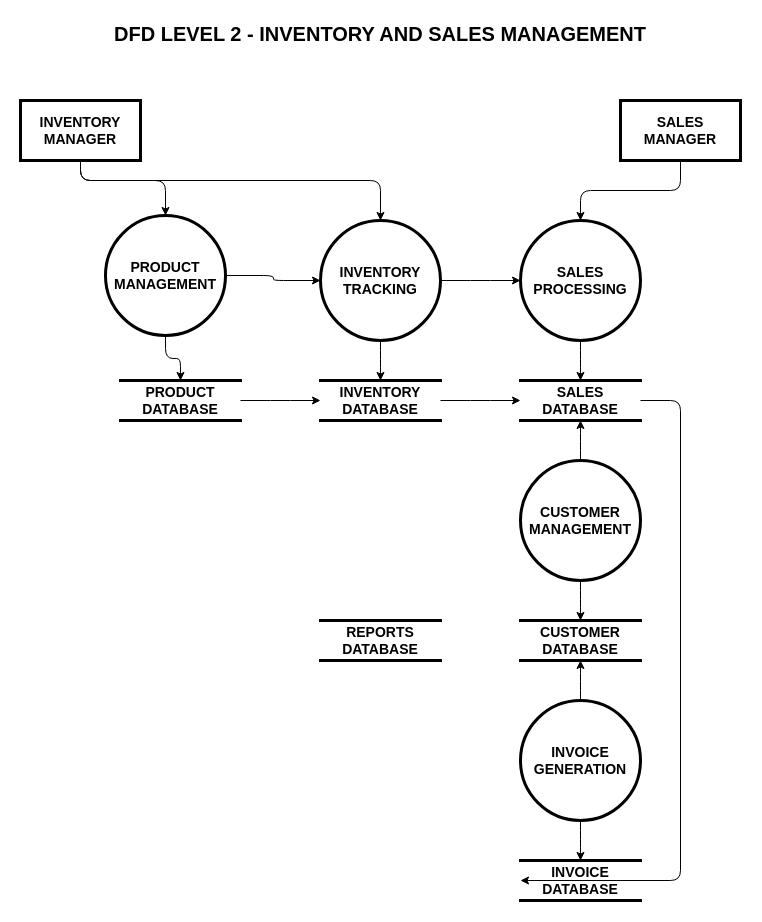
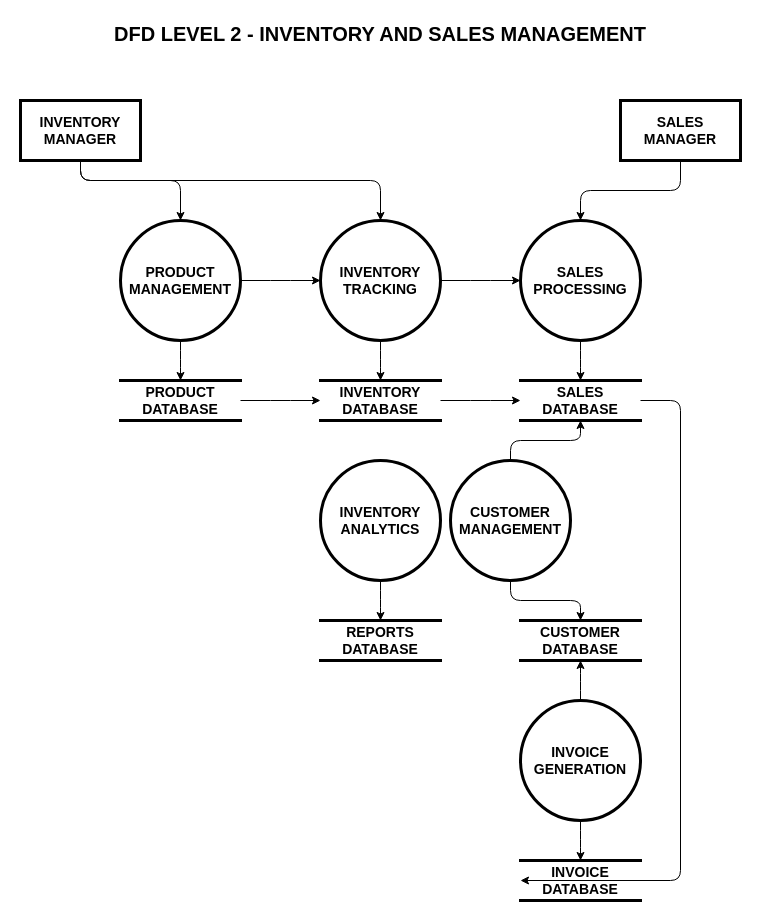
  <mxCell id="0" />
  <mxCell id="1" parent="0" />
  <mxCell id="2" value="INVENTORY&#10;MANAGER" style="whiteSpace=wrap;align=center;verticalAlign=middle;fontStyle=1;strokeWidth=3;fillColor=#FFFFFF;fontSize=14;" parent="1" vertex="1"><mxGeometry x="20" y="100" width="120" height="60" as="geometry" /></mxCell>
  <mxCell id="3" value="SALES&#10;MANAGER" style="whiteSpace=wrap;align=center;verticalAlign=middle;fontStyle=1;strokeWidth=3;fillColor=#FFFFFF;fontSize=14;" parent="1" vertex="1"><mxGeometry x="620" y="100" width="120" height="60" as="geometry" /></mxCell>
- <mxCell id="4" value="PRODUCT&#10;MANAGEMENT" style="ellipse;whiteSpace=wrap;html=1;aspect=fixed;fontSize=14;fontStyle=1;strokeWidth=3;fillColor=#FFFFFF" parent="1" vertex="1"><mxGeometry x="105" y="215" width="120" height="120" as="geometry" /></mxCell>
+ <mxCell id="4" value="PRODUCT&#10;MANAGEMENT" style="ellipse;whiteSpace=wrap;html=1;aspect=fixed;fontSize=14;fontStyle=1;strokeWidth=3;fillColor=#FFFFFF" parent="1" vertex="1"><mxGeometry x="120" y="220" width="120" height="120" as="geometry" /></mxCell>
  <mxCell id="5" value="INVENTORY&#10;TRACKING" style="ellipse;whiteSpace=wrap;html=1;aspect=fixed;fontSize=14;fontStyle=1;strokeWidth=3;fillColor=#FFFFFF" parent="1" vertex="1"><mxGeometry x="320" y="220" width="120" height="120" as="geometry" /></mxCell>
  <mxCell id="6" value="SALES&#10;PROCESSING" style="ellipse;whiteSpace=wrap;html=1;aspect=fixed;fontSize=14;fontStyle=1;strokeWidth=3;fillColor=#FFFFFF" parent="1" vertex="1"><mxGeometry x="520" y="220" width="120" height="120" as="geometry" /></mxCell>
  <mxCell id="7" value="PRODUCT&#10;DATABASE" style="shape=partialRectangle;whiteSpace=wrap;html=1;left=0;right=0;fillColor=none;fontSize=14;fontStyle=1;strokeWidth=3;" parent="1" vertex="1"><mxGeometry x="120" y="380" width="120" height="40" as="geometry" /></mxCell>
  <mxCell id="8" value="INVENTORY&#10;DATABASE" style="shape=partialRectangle;whiteSpace=wrap;html=1;left=0;right=0;fillColor=none;fontSize=14;fontStyle=1;strokeWidth=3;" parent="1" vertex="1"><mxGeometry x="320" y="380" width="120" height="40" as="geometry" /></mxCell>
  <mxCell id="9" value="SALES&#10;DATABASE" style="shape=partialRectangle;whiteSpace=wrap;html=1;left=0;right=0;fillColor=none;fontSize=14;fontStyle=1;strokeWidth=3;" parent="1" vertex="1"><mxGeometry x="520" y="380" width="120" height="40" as="geometry" /></mxCell>
- <mxCell id="11" value="CUSTOMER&#10;MANAGEMENT" style="ellipse;whiteSpace=wrap;html=1;aspect=fixed;fontSize=14;fontStyle=1;strokeWidth=3;fillColor=#FFFFFF" parent="1" vertex="1"><mxGeometry x="520" y="460" width="120" height="120" as="geometry" /></mxCell>
+ <mxCell id="10" value="INVENTORY&#10;ANALYTICS" style="ellipse;whiteSpace=wrap;html=1;aspect=fixed;fontSize=14;fontStyle=1;strokeWidth=3;fillColor=#FFFFFF" parent="1" vertex="1"><mxGeometry x="320" y="460" width="120" height="120" as="geometry" /></mxCell>
+ <mxCell id="11" value="CUSTOMER&#10;MANAGEMENT" style="ellipse;whiteSpace=wrap;html=1;aspect=fixed;fontSize=14;fontStyle=1;strokeWidth=3;fillColor=#FFFFFF" parent="1" vertex="1"><mxGeometry x="450" y="460" width="120" height="120" as="geometry" /></mxCell>
  <mxCell id="12" value="REPORTS&#10;DATABASE" style="shape=partialRectangle;whiteSpace=wrap;html=1;left=0;right=0;fillColor=none;fontSize=14;fontStyle=1;strokeWidth=3;" parent="1" vertex="1"><mxGeometry x="320" y="620" width="120" height="40" as="geometry" /></mxCell>
  <mxCell id="13" value="CUSTOMER&#10;DATABASE" style="shape=partialRectangle;whiteSpace=wrap;html=1;left=0;right=0;fillColor=none;fontSize=14;fontStyle=1;strokeWidth=3;" parent="1" vertex="1"><mxGeometry x="520" y="620" width="120" height="40" as="geometry" /></mxCell>
  <mxCell id="14" value="INVOICE&#10;GENERATION" style="ellipse;whiteSpace=wrap;html=1;aspect=fixed;fontSize=14;fontStyle=1;strokeWidth=3;fillColor=#FFFFFF" parent="1" vertex="1"><mxGeometry x="520" y="700" width="120" height="120" as="geometry" /></mxCell>
  <mxCell id="15" value="INVOICE&#10;DATABASE" style="shape=partialRectangle;whiteSpace=wrap;html=1;left=0;right=0;fillColor=none;fontSize=14;fontStyle=1;strokeWidth=3;" parent="1" vertex="1"><mxGeometry x="520" y="860" width="120" height="40" as="geometry" /></mxCell>
  <mxCell id="16" value="" style="edgeStyle=elbowEdgeStyle;elbow=vertical;exitX=0.5;exitY=1;exitPerimeter=0;entryX=0.5;entryY=0;entryPerimeter=0;fontStyle=1;strokeColor=#000000;strokeWidth=1;html=1;" parent="1" source="2" target="4" edge="1"><mxGeometry width="100" height="100" as="geometry"><mxPoint x="80" y="160" as="sourcePoint" /><mxPoint x="180" y="60" as="targetPoint" /><Array as="points"><mxPoint x="80" y="180" /></Array></mxGeometry></mxCell>
  <mxCell id="17" value="" style="edgeStyle=elbowEdgeStyle;elbow=vertical;exitX=0.5;exitY=1;exitPerimeter=0;entryX=0.5;entryY=0;entryPerimeter=0;fontStyle=1;strokeColor=#000000;strokeWidth=1;html=1;" parent="1" source="2" target="5" edge="1"><mxGeometry width="100" height="100" as="geometry"><mxPoint x="80" y="160" as="sourcePoint" /><mxPoint x="180" y="220" as="targetPoint" /><Array as="points"><mxPoint x="220" y="180" /></Array></mxGeometry></mxCell>
  <mxCell id="18" value="" style="edgeStyle=elbowEdgeStyle;elbow=vertical;exitX=0.5;exitY=1;exitPerimeter=0;entryX=0.5;entryY=0;entryPerimeter=0;fontStyle=1;strokeColor=#000000;strokeWidth=1;html=1;" parent="1" source="3" target="6" edge="1"><mxGeometry width="100" height="100" as="geometry"><mxPoint x="680" y="160" as="sourcePoint" /><mxPoint x="780" y="60" as="targetPoint" /></mxGeometry></mxCell>
  <mxCell id="19" value="" style="edgeStyle=elbowEdgeStyle;elbow=vertical;exitX=0.5;exitY=1;exitPerimeter=0;entryX=0.5;entryY=0;entryPerimeter=0;fontStyle=1;strokeColor=#000000;strokeWidth=1;html=1;" parent="1" source="4" target="7" edge="1"><mxGeometry width="100" height="100" as="geometry"><mxPoint x="180" y="340" as="sourcePoint" /><mxPoint x="280" y="240" as="targetPoint" /></mxGeometry></mxCell>
  <mxCell id="20" value="" style="edgeStyle=elbowEdgeStyle;elbow=vertical;exitX=0.5;exitY=1;exitPerimeter=0;entryX=0.5;entryY=0;entryPerimeter=0;fontStyle=1;strokeColor=#000000;strokeWidth=1;html=1;" parent="1" source="5" target="8" edge="1"><mxGeometry width="100" height="100" as="geometry"><mxPoint x="380" y="340" as="sourcePoint" /><mxPoint x="480" y="240" as="targetPoint" /></mxGeometry></mxCell>
  <mxCell id="21" value="" style="edgeStyle=elbowEdgeStyle;elbow=vertical;exitX=0.5;exitY=1;exitPerimeter=0;entryX=0.5;entryY=0;entryPerimeter=0;fontStyle=1;strokeColor=#000000;strokeWidth=1;html=1;" parent="1" source="6" target="9" edge="1"><mxGeometry width="100" height="100" as="geometry"><mxPoint x="580" y="340" as="sourcePoint" /><mxPoint x="680" y="240" as="targetPoint" /></mxGeometry></mxCell>
  <mxCell id="22" value="" style="edgeStyle=elbowEdgeStyle;elbow=horizontal;exitX=1;exitY=0.5;exitPerimeter=0;entryX=0;entryY=0.5;entryPerimeter=0;fontStyle=1;strokeColor=#000000;strokeWidth=1;html=1;" parent="1" source="4" target="5" edge="1"><mxGeometry width="100" height="100" as="geometry"><mxPoint x="240" y="280" as="sourcePoint" /><mxPoint x="340" y="180" as="targetPoint" /></mxGeometry></mxCell>
  <mxCell id="23" value="" style="edgeStyle=elbowEdgeStyle;elbow=horizontal;exitX=1;exitY=0.5;exitPerimeter=0;entryX=0;entryY=0.5;entryPerimeter=0;fontStyle=1;strokeColor=#000000;strokeWidth=1;html=1;" parent="1" source="5" target="6" edge="1"><mxGeometry width="100" height="100" as="geometry"><mxPoint x="440" y="280" as="sourcePoint" /><mxPoint x="540" y="180" as="targetPoint" /></mxGeometry></mxCell>
+ <mxCell id="24" value="" style="edgeStyle=elbowEdgeStyle;elbow=vertical;exitX=0.5;exitY=1;exitPerimeter=0;entryX=0.5;entryY=0;entryPerimeter=0;fontStyle=1;strokeColor=#000000;strokeWidth=1;html=1;" parent="1" source="10" target="12" edge="1"><mxGeometry width="100" height="100" as="geometry"><mxPoint x="380" y="580" as="sourcePoint" /><mxPoint x="480" y="480" as="targetPoint" /></mxGeometry></mxCell>
  <mxCell id="25" value="" style="edgeStyle=elbowEdgeStyle;elbow=vertical;exitX=0.5;exitY=1;exitPerimeter=0;entryX=0.5;entryY=0;entryPerimeter=0;fontStyle=1;strokeColor=#000000;strokeWidth=1;html=1;" parent="1" source="11" target="13" edge="1"><mxGeometry width="100" height="100" as="geometry"><mxPoint x="580" y="580" as="sourcePoint" /><mxPoint x="680" y="480" as="targetPoint" /></mxGeometry></mxCell>
  <mxCell id="26" value="" style="edgeStyle=elbowEdgeStyle;elbow=vertical;exitX=0.5;exitY=1;exitPerimeter=0;entryX=0.5;entryY=0;entryPerimeter=0;fontStyle=1;strokeColor=#000000;strokeWidth=1;html=1;" parent="1" source="14" target="15" edge="1"><mxGeometry width="100" height="100" as="geometry"><mxPoint x="580" y="820" as="sourcePoint" /><mxPoint x="680" y="720" as="targetPoint" /></mxGeometry></mxCell>
  <mxCell id="27" value="" style="edgeStyle=elbowEdgeStyle;elbow=vertical;exitX=0.5;exitY=0;exitPerimeter=0;entryX=0.5;entryY=1;entryPerimeter=0;fontStyle=1;strokeColor=#000000;strokeWidth=1;html=1;" parent="1" source="11" target="9" edge="1"><mxGeometry width="100" height="100" as="geometry"><mxPoint x="580" y="460" as="sourcePoint" /><mxPoint x="680" y="360" as="targetPoint" /></mxGeometry></mxCell>
  <mxCell id="28" value="" style="edgeStyle=elbowEdgeStyle;elbow=vertical;exitX=0.5;exitY=0;exitPerimeter=0;entryX=0.5;entryY=1;entryPerimeter=0;fontStyle=1;strokeColor=#000000;strokeWidth=1;html=1;" parent="1" source="14" target="13" edge="1"><mxGeometry width="100" height="100" as="geometry"><mxPoint x="580" y="700" as="sourcePoint" /><mxPoint x="680" y="600" as="targetPoint" /></mxGeometry></mxCell>
  <mxCell id="29" value="" style="edgeStyle=elbowEdgeStyle;elbow=horizontal;exitX=1;exitY=0.5;exitPerimeter=0;entryX=0;entryY=0.5;entryPerimeter=0;fontStyle=1;strokeColor=#000000;strokeWidth=1;html=1;" parent="1" source="7" target="8" edge="1"><mxGeometry width="100" height="100" as="geometry"><mxPoint x="240" y="400" as="sourcePoint" /><mxPoint x="340" y="300" as="targetPoint" /></mxGeometry></mxCell>
  <mxCell id="30" value="" style="edgeStyle=elbowEdgeStyle;elbow=horizontal;exitX=1;exitY=0.5;exitPerimeter=0;entryX=0;entryY=0.5;entryPerimeter=0;fontStyle=1;strokeColor=#000000;strokeWidth=1;html=1;" parent="1" source="8" target="9" edge="1"><mxGeometry width="100" height="100" as="geometry"><mxPoint x="440" y="400" as="sourcePoint" /><mxPoint x="540" y="300" as="targetPoint" /></mxGeometry></mxCell>
  <mxCell id="31" value="" style="edgeStyle=elbowEdgeStyle;elbow=horizontal;exitX=1;exitY=0.5;exitPerimeter=0;entryX=0;entryY=0.5;entryPerimeter=0;fontStyle=1;strokeColor=#000000;strokeWidth=1;html=1;" parent="1" source="9" target="15" edge="1"><mxGeometry width="100" height="100" as="geometry"><mxPoint x="640" y="400" as="sourcePoint" /><mxPoint x="740" y="300" as="targetPoint" /><Array as="points"><mxPoint x="680" y="630" /></Array></mxGeometry></mxCell>
  <mxCell id="32" value="DFD LEVEL 2 - INVENTORY AND SALES MANAGEMENT" style="text;spacingTop=-5;align=center;fontSize=20;fontStyle=1" parent="1" vertex="1"><mxGeometry x="140" y="20" width="480" height="40" as="geometry" /></mxCell>
